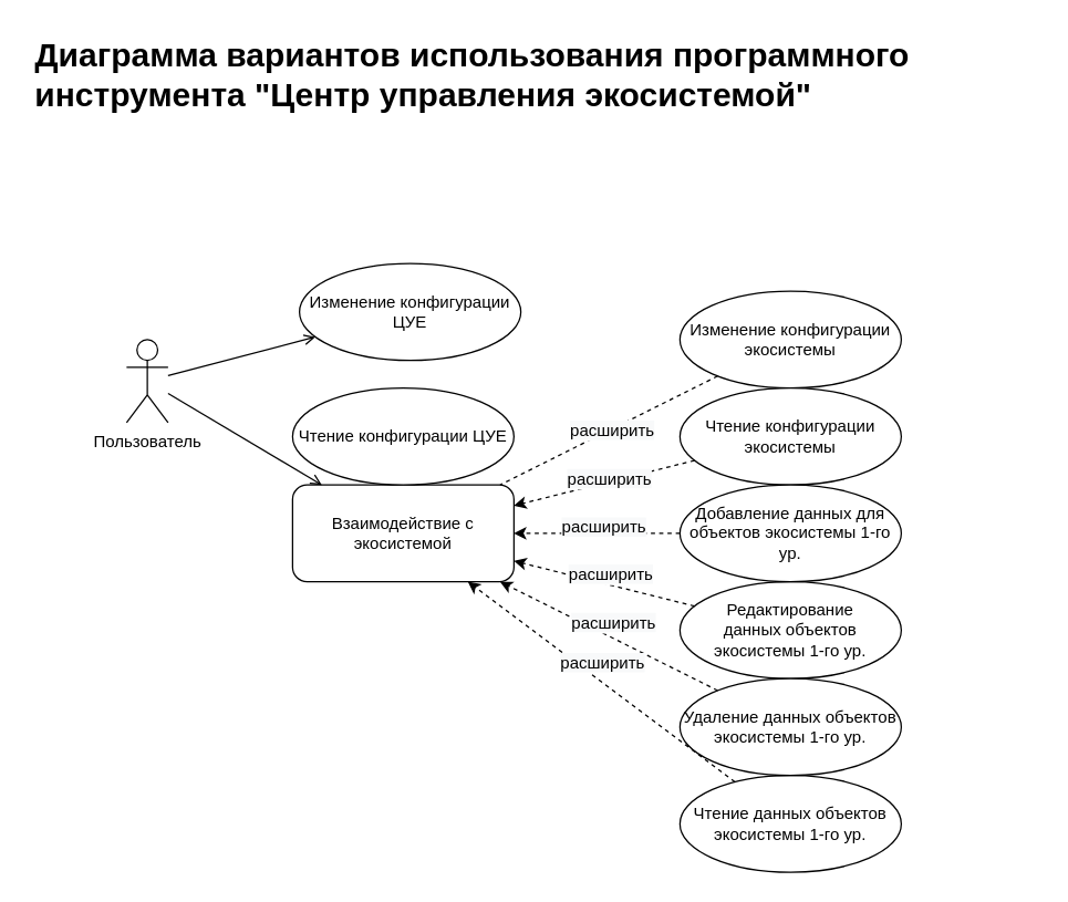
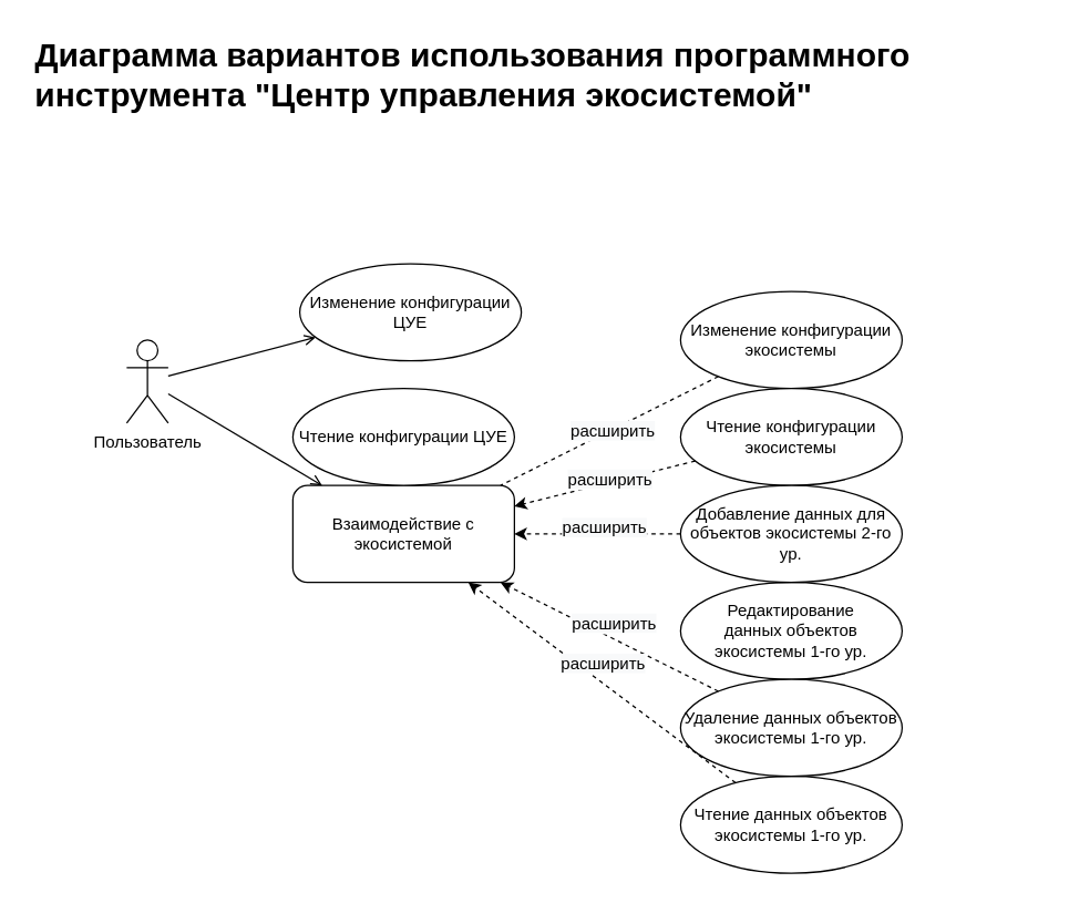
  <mxCell id="0" />
  <mxCell id="1" parent="0" />
  <mxCell id="2" value="Пользователь" style="shape=umlActor;verticalLabelPosition=bottom;verticalAlign=top;html=1;" parent="1" vertex="1"><mxGeometry x="91" y="245" width="30" height="60" as="geometry" /></mxCell>
  <mxCell id="3" value="Изменение конфигурации ЦУЕ" style="ellipse;whiteSpace=wrap;html=1;" parent="1" vertex="1"><mxGeometry x="216" y="190" width="160" height="70" as="geometry" /></mxCell>
  <mxCell id="4" value="Взаимодействие с экосистемой" style="whiteSpace=wrap;html=1;rounded=1;" parent="1" vertex="1"><mxGeometry x="211" y="350" width="160" height="70" as="geometry" /></mxCell>
  <mxCell id="5" value="Чтение конфигурации ЦУЕ" style="ellipse;whiteSpace=wrap;html=1;" parent="1" vertex="1"><mxGeometry x="211" y="280" width="160" height="70" as="geometry" /></mxCell>
  <mxCell id="6" value="Изменение конфигурации экосистемы" style="ellipse;whiteSpace=wrap;html=1;" parent="1" vertex="1"><mxGeometry x="491" y="210" width="160" height="70" as="geometry" /></mxCell>
  <mxCell id="7" value="Чтение конфигурации экосистемы" style="ellipse;whiteSpace=wrap;html=1;" parent="1" vertex="1"><mxGeometry x="491" y="280" width="160" height="70" as="geometry" /></mxCell>
  <mxCell id="8" value="Редактирование данных&amp;nbsp;&lt;span style=&quot;&quot;&gt;объектов&lt;/span&gt;&lt;br style=&quot;&quot;&gt;&lt;span style=&quot;&quot;&gt;экосистемы 1-го ур.&lt;/span&gt;" style="ellipse;whiteSpace=wrap;html=1;" parent="1" vertex="1"><mxGeometry x="491" y="420" width="160" height="70" as="geometry" /></mxCell>
  <mxCell id="9" value="Чтение данных&amp;nbsp;объектов&lt;br&gt;экосистемы 1-го ур." style="ellipse;whiteSpace=wrap;html=1;" parent="1" vertex="1"><mxGeometry x="491" y="560" width="160" height="70" as="geometry" /></mxCell>
  <mxCell id="10" value="Удаление данных&amp;nbsp;&lt;span style=&quot;&quot;&gt;объектов&lt;/span&gt;&lt;br style=&quot;&quot;&gt;&lt;span style=&quot;&quot;&gt;экосистемы 1-го ур.&lt;/span&gt;" style="ellipse;whiteSpace=wrap;html=1;" parent="1" vertex="1"><mxGeometry x="491" y="490" width="160" height="70" as="geometry" /></mxCell>
- <mxCell id="11" value="Добавление данных для объектов экосистемы 1-го ур." style="ellipse;whiteSpace=wrap;html=1;" parent="1" vertex="1"><mxGeometry x="491" y="350" width="160" height="70" as="geometry" /></mxCell>
+ <mxCell id="11" value="Добавление данных для объектов экосистемы 2-го ур." style="ellipse;whiteSpace=wrap;html=1;" parent="1" vertex="1"><mxGeometry x="491" y="350" width="160" height="70" as="geometry" /></mxCell>
  <mxCell id="12" style="orthogonalLoop=1;jettySize=auto;html=1;dashed=1;endArrow=none;endFill=1;elbow=vertical;rounded=0;" parent="1" source="6" target="4" edge="1"><mxGeometry relative="1" as="geometry"><mxPoint x="478.928" y="185.004" as="sourcePoint" /><mxPoint x="391.005" y="198.252" as="targetPoint" /></mxGeometry></mxCell>
  <mxCell id="13" value="&lt;span style=&quot;font-size: 12px; background-color: rgb(248, 249, 250);&quot;&gt;расширить&lt;/span&gt;" style="edgeLabel;html=1;align=center;verticalAlign=middle;resizable=0;points=[];" parent="12" vertex="1" connectable="0"><mxGeometry x="0.115" y="-1" relative="1" as="geometry"><mxPoint x="11" y="-4" as="offset" /></mxGeometry></mxCell>
  <mxCell id="14" style="orthogonalLoop=1;jettySize=auto;html=1;dashed=1;endArrow=classic;endFill=1;elbow=vertical;rounded=0;" parent="1" source="7" target="4" edge="1"><mxGeometry relative="1" as="geometry"><mxPoint x="488.928" y="195.004" as="sourcePoint" /><mxPoint x="401.005" y="208.252" as="targetPoint" /></mxGeometry></mxCell>
  <mxCell id="15" value="&lt;span style=&quot;font-size: 12px; background-color: rgb(248, 249, 250);&quot;&gt;расширить&lt;/span&gt;" style="edgeLabel;html=1;align=center;verticalAlign=middle;resizable=0;points=[];" parent="14" vertex="1" connectable="0"><mxGeometry x="0.115" y="-1" relative="1" as="geometry"><mxPoint x="11" y="-4" as="offset" /></mxGeometry></mxCell>
  <mxCell id="16" style="orthogonalLoop=1;jettySize=auto;html=1;dashed=1;endArrow=classic;endFill=1;elbow=vertical;rounded=0;" parent="1" source="11" target="4" edge="1"><mxGeometry relative="1" as="geometry"><mxPoint x="498.928" y="205.004" as="sourcePoint" /><mxPoint x="411.005" y="218.252" as="targetPoint" /></mxGeometry></mxCell>
  <mxCell id="17" value="&lt;span style=&quot;font-size: 12px; background-color: rgb(248, 249, 250);&quot;&gt;расширить&lt;/span&gt;" style="edgeLabel;html=1;align=center;verticalAlign=middle;resizable=0;points=[];" parent="16" vertex="1" connectable="0"><mxGeometry x="0.115" y="-1" relative="1" as="geometry"><mxPoint x="11" y="-4" as="offset" /></mxGeometry></mxCell>
- <mxCell id="18" style="orthogonalLoop=1;jettySize=auto;html=1;dashed=1;endArrow=classic;endFill=1;elbow=vertical;rounded=0;" parent="1" source="8" target="4" edge="1"><mxGeometry relative="1" as="geometry"><mxPoint x="508.928" y="215.004" as="sourcePoint" /><mxPoint x="421.005" y="228.252" as="targetPoint" /></mxGeometry></mxCell>
- <mxCell id="19" value="&lt;span style=&quot;font-size: 12px; background-color: rgb(248, 249, 250);&quot;&gt;расширить&lt;/span&gt;" style="edgeLabel;html=1;align=center;verticalAlign=middle;resizable=0;points=[];" parent="18" vertex="1" connectable="0"><mxGeometry x="0.115" y="-1" relative="1" as="geometry"><mxPoint x="11" y="-4" as="offset" /></mxGeometry></mxCell>
  <mxCell id="20" style="orthogonalLoop=1;jettySize=auto;html=1;dashed=1;endArrow=classic;endFill=1;elbow=vertical;rounded=0;" parent="1" source="10" target="4" edge="1"><mxGeometry relative="1" as="geometry"><mxPoint x="518.928" y="225.004" as="sourcePoint" /><mxPoint x="431.005" y="238.252" as="targetPoint" /></mxGeometry></mxCell>
  <mxCell id="21" value="&lt;span style=&quot;font-size: 12px; background-color: rgb(248, 249, 250);&quot;&gt;расширить&lt;/span&gt;" style="edgeLabel;html=1;align=center;verticalAlign=middle;resizable=0;points=[];" parent="20" vertex="1" connectable="0"><mxGeometry x="0.115" y="-1" relative="1" as="geometry"><mxPoint x="11" y="-4" as="offset" /></mxGeometry></mxCell>
  <mxCell id="22" style="orthogonalLoop=1;jettySize=auto;html=1;dashed=1;endArrow=classic;endFill=1;elbow=vertical;rounded=0;" parent="1" source="9" target="4" edge="1"><mxGeometry relative="1" as="geometry"><mxPoint x="528.928" y="235.004" as="sourcePoint" /><mxPoint x="441.005" y="248.252" as="targetPoint" /></mxGeometry></mxCell>
  <mxCell id="23" value="&lt;span style=&quot;font-size: 12px; background-color: rgb(248, 249, 250);&quot;&gt;расширить&lt;/span&gt;" style="edgeLabel;html=1;align=center;verticalAlign=middle;resizable=0;points=[];" parent="22" vertex="1" connectable="0"><mxGeometry x="0.115" y="-1" relative="1" as="geometry"><mxPoint x="11" y="-4" as="offset" /></mxGeometry></mxCell>
  <mxCell id="24" style="edgeStyle=none;rounded=0;orthogonalLoop=1;jettySize=auto;html=1;endArrow=open;endFill=0;" parent="1" source="2" target="3" edge="1"><mxGeometry relative="1" as="geometry"><mxPoint x="131" y="85" as="sourcePoint" /><mxPoint x="221" y="85" as="targetPoint" /></mxGeometry></mxCell>
  <mxCell id="25" style="edgeStyle=none;rounded=0;orthogonalLoop=1;jettySize=auto;html=1;endArrow=open;endFill=0;" parent="1" source="2" target="4" edge="1"><mxGeometry relative="1" as="geometry"><mxPoint x="131" y="282.692" as="sourcePoint" /><mxPoint x="235.53" y="266.611" as="targetPoint" /></mxGeometry></mxCell>
  <mxCell id="26" value="&lt;h1&gt;Диаграмма вариантов использования программного инструмента &quot;Центр управления экосистемой&quot;&lt;/h1&gt;&lt;span style=&quot;text-align: center;&quot;&gt;&lt;br&gt;&lt;/span&gt;" style="text;html=1;strokeColor=none;fillColor=none;spacing=5;spacingTop=-20;overflow=hidden;rounded=0;whiteSpace=wrap;" vertex="1" parent="1"><mxGeometry x="20" y="20" width="730" height="160" as="geometry" /></mxCell>
